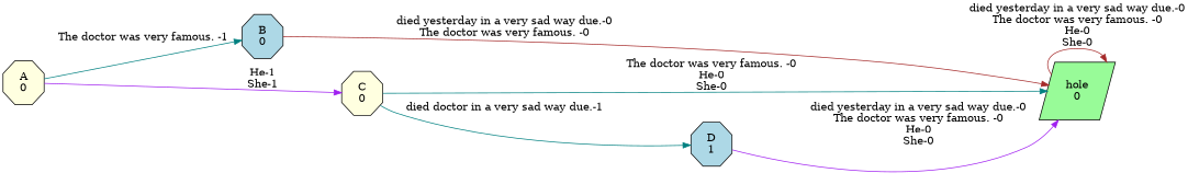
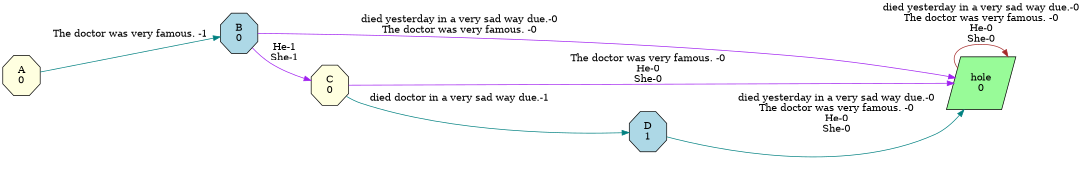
  digraph {
    rankdir=LR
    node [fillcolor=lightyellow shape=octagon style=filled]
    edge [color=teal]
    n1 [label="A\n0"]
    n2 [fillcolor=lightblue label="B\n0"]
    n3 [fillcolor=palegreen label="hole\n0" shape=parallelogram]
    n4 [label="C\n0"]
    n5 [fillcolor=lightblue label="D\n1"]
    n1 -> n2 [label="The doctor was very famous. -1"]
-   n2 -> n3 [color=brown label="died yesterday in a very sad way due.-0\nThe doctor was very famous. -0"]
-   n1 -> n4 [color=purple label="He-1\nShe-1"]
+   n2 -> n3 [color=purple label="died yesterday in a very sad way due.-0\nThe doctor was very famous. -0"]
+   n2 -> n4 [color=purple label="He-1\nShe-1"]
    n3 -> n3 [color=brown label="died yesterday in a very sad way due.-0\nThe doctor was very famous. -0\nHe-0\nShe-0"]
-   n4 -> n3 [label="The doctor was very famous. -0\nHe-0\nShe-0"]
+   n4 -> n3 [color=purple label="The doctor was very famous. -0\nHe-0\nShe-0"]
    n4 -> n5 [label="died doctor in a very sad way due.-1"]
-   n5 -> n3 [color=purple label="died yesterday in a very sad way due.-0\nThe doctor was very famous. -0\nHe-0\nShe-0"]
+   n5 -> n3 [label="died yesterday in a very sad way due.-0\nThe doctor was very famous. -0\nHe-0\nShe-0"]
  }
